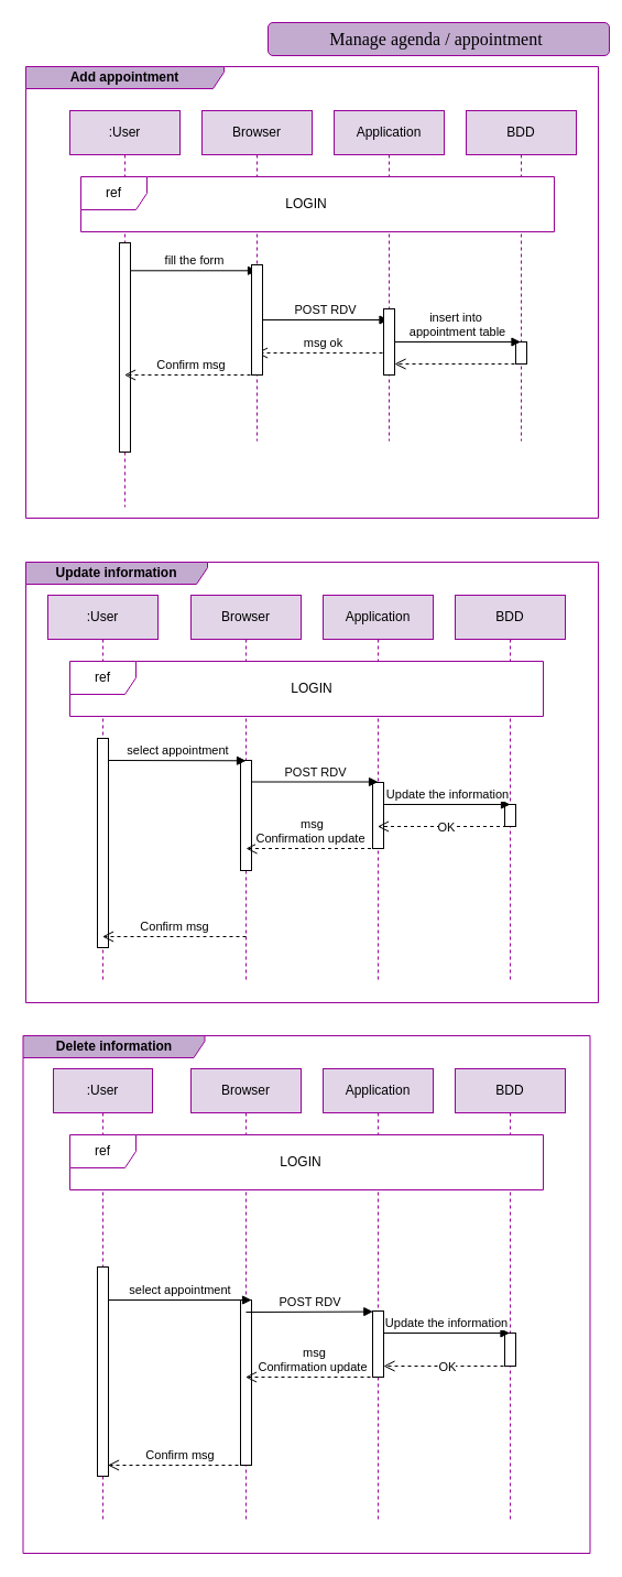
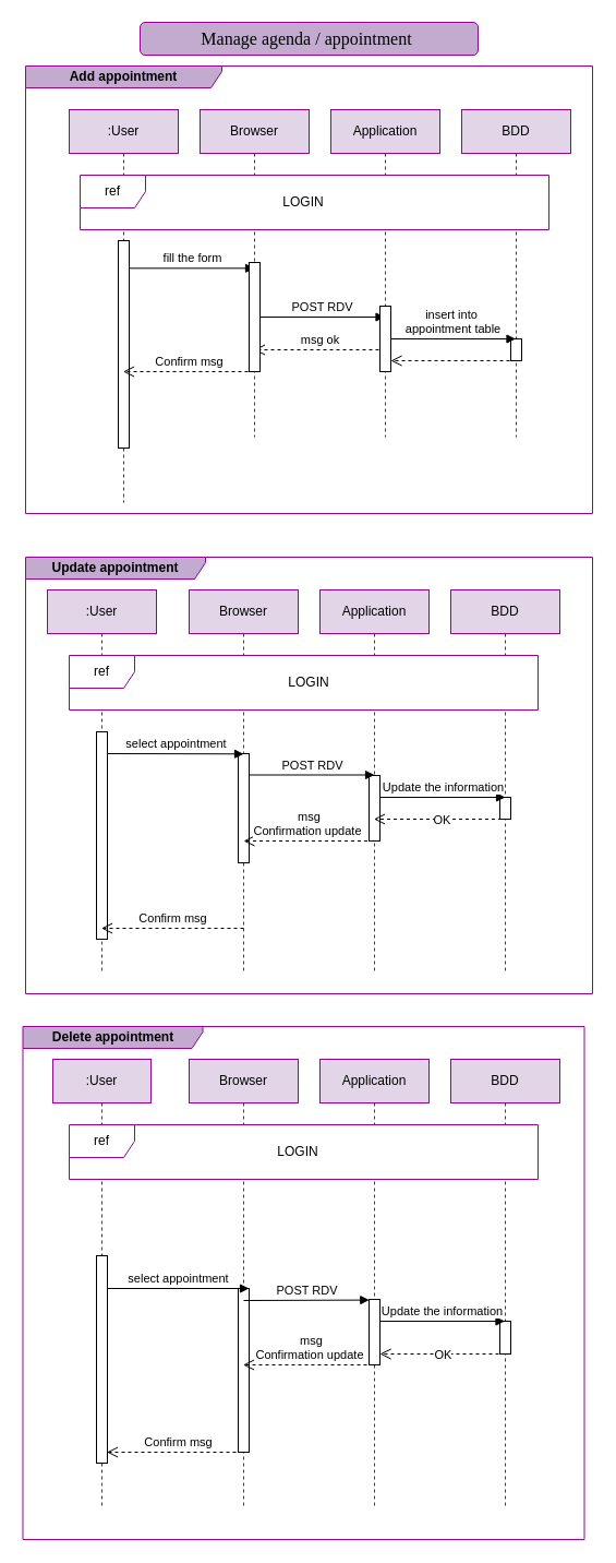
  <mxCell id="0" />
  <mxCell id="1" parent="0" />
- <mxCell id="2" value="&lt;font style=&quot;font-size: 16px;&quot; face=&quot;Times New Roman&quot;&gt;Manage agenda / appointment&amp;nbsp;&lt;/font&gt;" style="rounded=1;whiteSpace=wrap;html=1;fillColor=#C3ABD0;strokeColor=#990099;" vertex="1" parent="1"><mxGeometry x="243" y="20" width="310" height="30" as="geometry" /></mxCell>
+ <mxCell id="2" value="&lt;font style=&quot;font-size: 16px;&quot; face=&quot;Times New Roman&quot;&gt;Manage agenda / appointment&amp;nbsp;&lt;/font&gt;" style="rounded=1;whiteSpace=wrap;html=1;fillColor=#C3ABD0;strokeColor=#990099;" vertex="1" parent="1"><mxGeometry x="128" y="20" width="310" height="30" as="geometry" /></mxCell>
  <mxCell id="3" value="&lt;b&gt;Add appointment&lt;/b&gt;" style="shape=umlFrame;whiteSpace=wrap;html=1;pointerEvents=0;width=180;height=20;fillColor=#C3ABD0;strokeColor=#990099;" vertex="1" parent="1"><mxGeometry x="23" y="60" width="520" height="410" as="geometry" /></mxCell>
  <mxCell id="4" value=":User" style="shape=umlLifeline;perimeter=lifelinePerimeter;whiteSpace=wrap;html=1;container=0;dropTarget=0;collapsible=0;recursiveResize=0;outlineConnect=0;portConstraint=eastwest;newEdgeStyle={&quot;edgeStyle&quot;:&quot;elbowEdgeStyle&quot;,&quot;elbow&quot;:&quot;vertical&quot;,&quot;curved&quot;:0,&quot;rounded&quot;:0};fillColor=#e1d5e7;strokeColor=#990099;gradientColor=none;" vertex="1" parent="1"><mxGeometry x="63" y="100" width="100" height="360" as="geometry" /></mxCell>
  <mxCell id="5" value="" style="html=1;points=[];perimeter=orthogonalPerimeter;outlineConnect=0;targetShapes=umlLifeline;portConstraint=eastwest;newEdgeStyle={&quot;edgeStyle&quot;:&quot;elbowEdgeStyle&quot;,&quot;elbow&quot;:&quot;vertical&quot;,&quot;curved&quot;:0,&quot;rounded&quot;:0};" vertex="1" parent="4"><mxGeometry x="45" y="120" width="10" height="190" as="geometry" /></mxCell>
  <mxCell id="6" value="Browser" style="shape=umlLifeline;perimeter=lifelinePerimeter;whiteSpace=wrap;html=1;container=0;dropTarget=0;collapsible=0;recursiveResize=0;outlineConnect=0;portConstraint=eastwest;newEdgeStyle={&quot;edgeStyle&quot;:&quot;elbowEdgeStyle&quot;,&quot;elbow&quot;:&quot;vertical&quot;,&quot;curved&quot;:0,&quot;rounded&quot;:0};fillColor=#e1d5e7;strokeColor=#990099;gradientColor=none;" vertex="1" parent="1"><mxGeometry x="183" y="100" width="100" height="300" as="geometry" /></mxCell>
  <mxCell id="7" value="fill the form" style="html=1;verticalAlign=bottom;endArrow=block;curved=0;rounded=0;entryX=0.5;entryY=0.053;entryDx=0;entryDy=0;entryPerimeter=0;" edge="1" parent="1" source="5" target="17"><mxGeometry width="80" relative="1" as="geometry"><mxPoint x="123" y="240" as="sourcePoint" /><mxPoint x="203" y="240" as="targetPoint" /></mxGeometry></mxCell>
  <mxCell id="8" value="Application" style="shape=umlLifeline;perimeter=lifelinePerimeter;whiteSpace=wrap;html=1;container=0;dropTarget=0;collapsible=0;recursiveResize=0;outlineConnect=0;portConstraint=eastwest;newEdgeStyle={&quot;edgeStyle&quot;:&quot;elbowEdgeStyle&quot;,&quot;elbow&quot;:&quot;vertical&quot;,&quot;curved&quot;:0,&quot;rounded&quot;:0};fillColor=#e1d5e7;strokeColor=#990099;gradientColor=none;" vertex="1" parent="1"><mxGeometry x="303" y="100" width="100" height="300" as="geometry" /></mxCell>
  <mxCell id="9" value="BDD" style="shape=umlLifeline;perimeter=lifelinePerimeter;whiteSpace=wrap;html=1;container=0;dropTarget=0;collapsible=0;recursiveResize=0;outlineConnect=0;portConstraint=eastwest;newEdgeStyle={&quot;edgeStyle&quot;:&quot;elbowEdgeStyle&quot;,&quot;elbow&quot;:&quot;vertical&quot;,&quot;curved&quot;:0,&quot;rounded&quot;:0};fillColor=#e1d5e7;strokeColor=#990099;gradientColor=none;" vertex="1" parent="1"><mxGeometry x="423" y="100" width="100" height="300" as="geometry" /></mxCell>
  <mxCell id="10" value="" style="html=1;points=[];perimeter=orthogonalPerimeter;outlineConnect=0;targetShapes=umlLifeline;portConstraint=eastwest;newEdgeStyle={&quot;edgeStyle&quot;:&quot;elbowEdgeStyle&quot;,&quot;elbow&quot;:&quot;vertical&quot;,&quot;curved&quot;:0,&quot;rounded&quot;:0};" vertex="1" parent="9"><mxGeometry x="45" y="210" width="10" height="20" as="geometry" /></mxCell>
  <mxCell id="11" value="POST RDV" style="html=1;verticalAlign=bottom;endArrow=block;curved=0;rounded=0;" edge="1" parent="1" source="17" target="8"><mxGeometry width="80" relative="1" as="geometry"><mxPoint x="237.879" y="260" as="sourcePoint" /><mxPoint x="318.12" y="260" as="targetPoint" /></mxGeometry></mxCell>
  <mxCell id="12" value="insert into&amp;nbsp;&lt;div&gt;appointment table&lt;/div&gt;" style="html=1;verticalAlign=bottom;endArrow=block;curved=0;rounded=0;" edge="1" parent="1" source="19" target="9"><mxGeometry width="80" relative="1" as="geometry"><mxPoint x="363" y="270" as="sourcePoint" /><mxPoint x="443" y="270" as="targetPoint" /></mxGeometry></mxCell>
  <mxCell id="13" value="msg ok" style="html=1;verticalAlign=bottom;endArrow=open;dashed=1;endSize=8;curved=0;rounded=0;" edge="1" parent="1" target="6"><mxGeometry relative="1" as="geometry"><mxPoint x="353" y="320" as="sourcePoint" /><mxPoint x="273" y="320" as="targetPoint" /></mxGeometry></mxCell>
  <mxCell id="14" value="ok" style="html=1;verticalAlign=bottom;endArrow=open;dashed=1;endSize=8;curved=0;rounded=0;" edge="1" parent="1" source="19" target="8"><mxGeometry relative="1" as="geometry"><mxPoint x="473" y="309.63" as="sourcePoint" /><mxPoint x="393" y="309.63" as="targetPoint" /></mxGeometry></mxCell>
  <mxCell id="15" value="Confirm msg" style="html=1;verticalAlign=bottom;endArrow=open;dashed=1;endSize=8;curved=0;rounded=0;" edge="1" parent="1" target="4"><mxGeometry x="-0.002" relative="1" as="geometry"><mxPoint x="233" y="340" as="sourcePoint" /><mxPoint x="153" y="340" as="targetPoint" /><mxPoint as="offset" /></mxGeometry></mxCell>
  <mxCell id="16" value="" style="html=1;verticalAlign=bottom;endArrow=block;curved=0;rounded=0;" edge="1" parent="1" target="17"><mxGeometry width="80" relative="1" as="geometry"><mxPoint x="237.879" y="260" as="sourcePoint" /><mxPoint x="353" y="260" as="targetPoint" /></mxGeometry></mxCell>
  <mxCell id="17" value="" style="html=1;points=[];perimeter=orthogonalPerimeter;outlineConnect=0;targetShapes=umlLifeline;portConstraint=eastwest;newEdgeStyle={&quot;edgeStyle&quot;:&quot;elbowEdgeStyle&quot;,&quot;elbow&quot;:&quot;vertical&quot;,&quot;curved&quot;:0,&quot;rounded&quot;:0};" vertex="1" parent="1"><mxGeometry x="228" y="240" width="10" height="100" as="geometry" /></mxCell>
  <mxCell id="18" value="" style="html=1;verticalAlign=bottom;endArrow=open;dashed=1;endSize=8;curved=0;rounded=0;" edge="1" parent="1"><mxGeometry relative="1" as="geometry"><mxPoint x="473" y="330" as="sourcePoint" /><mxPoint x="358" y="330" as="targetPoint" /></mxGeometry></mxCell>
  <mxCell id="19" value="" style="html=1;points=[];perimeter=orthogonalPerimeter;outlineConnect=0;targetShapes=umlLifeline;portConstraint=eastwest;newEdgeStyle={&quot;edgeStyle&quot;:&quot;elbowEdgeStyle&quot;,&quot;elbow&quot;:&quot;vertical&quot;,&quot;curved&quot;:0,&quot;rounded&quot;:0};" vertex="1" parent="1"><mxGeometry x="348" y="280" width="10" height="60" as="geometry" /></mxCell>
  <mxCell id="20" value="ref" style="shape=umlFrame;whiteSpace=wrap;html=1;pointerEvents=0;swimlaneFillColor=default;strokeColor=#990099;" vertex="1" parent="1"><mxGeometry x="73" y="160" width="430" height="50" as="geometry" /></mxCell>
  <mxCell id="21" value="LOGIN" style="text;html=1;align=center;verticalAlign=middle;whiteSpace=wrap;rounded=0;" vertex="1" parent="1"><mxGeometry x="248" y="170" width="60" height="30" as="geometry" /></mxCell>
- <mxCell id="22" value="&lt;b&gt;Update information&lt;/b&gt;" style="shape=umlFrame;whiteSpace=wrap;html=1;pointerEvents=0;width=165;height=20;fillColor=#C3ABD0;strokeColor=#990099;" vertex="1" parent="1"><mxGeometry x="23" y="510" width="520" height="400" as="geometry" /></mxCell>
+ <mxCell id="22" value="&lt;b&gt;Update appointment&lt;/b&gt;" style="shape=umlFrame;whiteSpace=wrap;html=1;pointerEvents=0;width=165;height=20;fillColor=#C3ABD0;strokeColor=#990099;" vertex="1" parent="1"><mxGeometry x="23" y="510" width="520" height="400" as="geometry" /></mxCell>
  <mxCell id="23" value=":User" style="shape=umlLifeline;perimeter=lifelinePerimeter;whiteSpace=wrap;html=1;container=0;dropTarget=0;collapsible=0;recursiveResize=0;outlineConnect=0;portConstraint=eastwest;newEdgeStyle={&quot;edgeStyle&quot;:&quot;elbowEdgeStyle&quot;,&quot;elbow&quot;:&quot;vertical&quot;,&quot;curved&quot;:0,&quot;rounded&quot;:0};fillColor=#e1d5e7;strokeColor=#990099;gradientColor=none;" vertex="1" parent="1"><mxGeometry x="43" y="540" width="100" height="350" as="geometry" /></mxCell>
  <mxCell id="24" value="" style="html=1;points=[];perimeter=orthogonalPerimeter;outlineConnect=0;targetShapes=umlLifeline;portConstraint=eastwest;newEdgeStyle={&quot;edgeStyle&quot;:&quot;elbowEdgeStyle&quot;,&quot;elbow&quot;:&quot;vertical&quot;,&quot;curved&quot;:0,&quot;rounded&quot;:0};" vertex="1" parent="23"><mxGeometry x="45" y="130" width="10" height="190" as="geometry" /></mxCell>
  <mxCell id="25" value="Browser" style="shape=umlLifeline;perimeter=lifelinePerimeter;whiteSpace=wrap;html=1;container=0;dropTarget=0;collapsible=0;recursiveResize=0;outlineConnect=0;portConstraint=eastwest;newEdgeStyle={&quot;edgeStyle&quot;:&quot;elbowEdgeStyle&quot;,&quot;elbow&quot;:&quot;vertical&quot;,&quot;curved&quot;:0,&quot;rounded&quot;:0};fillColor=#e1d5e7;strokeColor=#990099;gradientColor=none;" vertex="1" parent="1"><mxGeometry x="173" y="540" width="100" height="350" as="geometry" /></mxCell>
  <mxCell id="26" value="" style="html=1;points=[];perimeter=orthogonalPerimeter;outlineConnect=0;targetShapes=umlLifeline;portConstraint=eastwest;newEdgeStyle={&quot;edgeStyle&quot;:&quot;elbowEdgeStyle&quot;,&quot;elbow&quot;:&quot;vertical&quot;,&quot;curved&quot;:0,&quot;rounded&quot;:0};" vertex="1" parent="25"><mxGeometry x="45" y="150" width="10" height="100" as="geometry" /></mxCell>
  <mxCell id="27" value="select appointment" style="html=1;verticalAlign=bottom;endArrow=block;curved=0;rounded=0;entryX=0.5;entryY=0.053;entryDx=0;entryDy=0;entryPerimeter=0;" edge="1" parent="1"><mxGeometry width="80" relative="1" as="geometry"><mxPoint x="98" y="690" as="sourcePoint" /><mxPoint x="223" y="690.3" as="targetPoint" /></mxGeometry></mxCell>
  <mxCell id="28" value="Application" style="shape=umlLifeline;perimeter=lifelinePerimeter;whiteSpace=wrap;html=1;container=0;dropTarget=0;collapsible=0;recursiveResize=0;outlineConnect=0;portConstraint=eastwest;newEdgeStyle={&quot;edgeStyle&quot;:&quot;elbowEdgeStyle&quot;,&quot;elbow&quot;:&quot;vertical&quot;,&quot;curved&quot;:0,&quot;rounded&quot;:0};fillColor=#e1d5e7;strokeColor=#990099;gradientColor=none;" vertex="1" parent="1"><mxGeometry x="293" y="540" width="100" height="350" as="geometry" /></mxCell>
  <mxCell id="29" value="" style="html=1;points=[];perimeter=orthogonalPerimeter;outlineConnect=0;targetShapes=umlLifeline;portConstraint=eastwest;newEdgeStyle={&quot;edgeStyle&quot;:&quot;elbowEdgeStyle&quot;,&quot;elbow&quot;:&quot;vertical&quot;,&quot;curved&quot;:0,&quot;rounded&quot;:0};" vertex="1" parent="28"><mxGeometry x="45" y="170" width="10" height="60" as="geometry" /></mxCell>
  <mxCell id="30" value="BDD" style="shape=umlLifeline;perimeter=lifelinePerimeter;whiteSpace=wrap;html=1;container=0;dropTarget=0;collapsible=0;recursiveResize=0;outlineConnect=0;portConstraint=eastwest;newEdgeStyle={&quot;edgeStyle&quot;:&quot;elbowEdgeStyle&quot;,&quot;elbow&quot;:&quot;vertical&quot;,&quot;curved&quot;:0,&quot;rounded&quot;:0};fillColor=#e1d5e7;strokeColor=#990099;gradientColor=none;" vertex="1" parent="1"><mxGeometry x="413" y="540" width="100" height="350" as="geometry" /></mxCell>
  <mxCell id="31" value="" style="html=1;points=[];perimeter=orthogonalPerimeter;outlineConnect=0;targetShapes=umlLifeline;portConstraint=eastwest;newEdgeStyle={&quot;edgeStyle&quot;:&quot;elbowEdgeStyle&quot;,&quot;elbow&quot;:&quot;vertical&quot;,&quot;curved&quot;:0,&quot;rounded&quot;:0};" vertex="1" parent="30"><mxGeometry x="45" y="190" width="10" height="20" as="geometry" /></mxCell>
  <mxCell id="32" value="Confirm msg" style="html=1;verticalAlign=bottom;endArrow=open;dashed=1;endSize=8;curved=0;rounded=0;" edge="1" parent="1"><mxGeometry x="-0.002" relative="1" as="geometry"><mxPoint x="223" y="850" as="sourcePoint" /><mxPoint x="92.5" y="850" as="targetPoint" /><mxPoint as="offset" /></mxGeometry></mxCell>
- <mxCell id="33" value="&lt;b&gt;Delete information&lt;/b&gt;" style="shape=umlFrame;whiteSpace=wrap;html=1;pointerEvents=0;width=165;height=20;fillColor=#C3ABD0;strokeColor=#990099;" vertex="1" parent="1"><mxGeometry x="20.5" y="940" width="515" height="470" as="geometry" /></mxCell>
+ <mxCell id="33" value="&lt;b&gt;Delete appointment&lt;/b&gt;" style="shape=umlFrame;whiteSpace=wrap;html=1;pointerEvents=0;width=165;height=20;fillColor=#C3ABD0;strokeColor=#990099;" vertex="1" parent="1"><mxGeometry x="20.5" y="940" width="515" height="470" as="geometry" /></mxCell>
  <mxCell id="34" value=":User" style="shape=umlLifeline;perimeter=lifelinePerimeter;whiteSpace=wrap;html=1;container=0;dropTarget=0;collapsible=0;recursiveResize=0;outlineConnect=0;portConstraint=eastwest;newEdgeStyle={&quot;edgeStyle&quot;:&quot;elbowEdgeStyle&quot;,&quot;elbow&quot;:&quot;vertical&quot;,&quot;curved&quot;:0,&quot;rounded&quot;:0};fillColor=#e1d5e7;strokeColor=#990099;gradientColor=none;" vertex="1" parent="1"><mxGeometry x="48" y="970" width="90" height="410" as="geometry" /></mxCell>
  <mxCell id="35" value="" style="html=1;points=[];perimeter=orthogonalPerimeter;outlineConnect=0;targetShapes=umlLifeline;portConstraint=eastwest;newEdgeStyle={&quot;edgeStyle&quot;:&quot;elbowEdgeStyle&quot;,&quot;elbow&quot;:&quot;vertical&quot;,&quot;curved&quot;:0,&quot;rounded&quot;:0};" vertex="1" parent="34"><mxGeometry x="40" y="180" width="10" height="190" as="geometry" /></mxCell>
  <mxCell id="36" value="Confirm msg" style="html=1;verticalAlign=bottom;endArrow=open;dashed=1;endSize=8;curved=0;rounded=0;" edge="1" parent="34"><mxGeometry x="-0.002" relative="1" as="geometry"><mxPoint x="180" y="360" as="sourcePoint" /><mxPoint x="49.5" y="360" as="targetPoint" /><mxPoint as="offset" /></mxGeometry></mxCell>
  <mxCell id="37" value="Browser" style="shape=umlLifeline;perimeter=lifelinePerimeter;whiteSpace=wrap;html=1;container=0;dropTarget=0;collapsible=0;recursiveResize=0;outlineConnect=0;portConstraint=eastwest;newEdgeStyle={&quot;edgeStyle&quot;:&quot;elbowEdgeStyle&quot;,&quot;elbow&quot;:&quot;vertical&quot;,&quot;curved&quot;:0,&quot;rounded&quot;:0};fillColor=#e1d5e7;strokeColor=#990099;gradientColor=none;" vertex="1" parent="1"><mxGeometry x="173" y="970" width="100" height="410" as="geometry" /></mxCell>
  <mxCell id="38" value="" style="html=1;points=[];perimeter=orthogonalPerimeter;outlineConnect=0;targetShapes=umlLifeline;portConstraint=eastwest;newEdgeStyle={&quot;edgeStyle&quot;:&quot;elbowEdgeStyle&quot;,&quot;elbow&quot;:&quot;vertical&quot;,&quot;curved&quot;:0,&quot;rounded&quot;:0};" vertex="1" parent="37"><mxGeometry x="45" y="210" width="10" height="150" as="geometry" /></mxCell>
  <mxCell id="39" value="Application" style="shape=umlLifeline;perimeter=lifelinePerimeter;whiteSpace=wrap;html=1;container=0;dropTarget=0;collapsible=0;recursiveResize=0;outlineConnect=0;portConstraint=eastwest;newEdgeStyle={&quot;edgeStyle&quot;:&quot;elbowEdgeStyle&quot;,&quot;elbow&quot;:&quot;vertical&quot;,&quot;curved&quot;:0,&quot;rounded&quot;:0};fillColor=#e1d5e7;strokeColor=#990099;gradientColor=none;" vertex="1" parent="1"><mxGeometry x="293" y="970" width="100" height="410" as="geometry" /></mxCell>
  <mxCell id="40" value="" style="html=1;points=[];perimeter=orthogonalPerimeter;outlineConnect=0;targetShapes=umlLifeline;portConstraint=eastwest;newEdgeStyle={&quot;edgeStyle&quot;:&quot;elbowEdgeStyle&quot;,&quot;elbow&quot;:&quot;vertical&quot;,&quot;curved&quot;:0,&quot;rounded&quot;:0};" vertex="1" parent="39"><mxGeometry x="45" y="220" width="10" height="60" as="geometry" /></mxCell>
  <mxCell id="41" value="BDD" style="shape=umlLifeline;perimeter=lifelinePerimeter;whiteSpace=wrap;html=1;container=0;dropTarget=0;collapsible=0;recursiveResize=0;outlineConnect=0;portConstraint=eastwest;newEdgeStyle={&quot;edgeStyle&quot;:&quot;elbowEdgeStyle&quot;,&quot;elbow&quot;:&quot;vertical&quot;,&quot;curved&quot;:0,&quot;rounded&quot;:0};fillColor=#e1d5e7;strokeColor=#990099;gradientColor=none;" vertex="1" parent="1"><mxGeometry x="413" y="970" width="100" height="410" as="geometry" /></mxCell>
  <mxCell id="42" value="" style="html=1;points=[];perimeter=orthogonalPerimeter;outlineConnect=0;targetShapes=umlLifeline;portConstraint=eastwest;newEdgeStyle={&quot;edgeStyle&quot;:&quot;elbowEdgeStyle&quot;,&quot;elbow&quot;:&quot;vertical&quot;,&quot;curved&quot;:0,&quot;rounded&quot;:0};" vertex="1" parent="41"><mxGeometry x="45" y="240" width="10" height="30" as="geometry" /></mxCell>
  <mxCell id="43" value="ref" style="shape=umlFrame;whiteSpace=wrap;html=1;pointerEvents=0;swimlaneFillColor=default;strokeColor=#990099;" vertex="1" parent="1"><mxGeometry x="63" y="600" width="430" height="50" as="geometry" /></mxCell>
  <mxCell id="44" value="ref" style="shape=umlFrame;whiteSpace=wrap;html=1;pointerEvents=0;swimlaneFillColor=default;strokeColor=#990099;" vertex="1" parent="1"><mxGeometry x="63" y="1030" width="430" height="50" as="geometry" /></mxCell>
  <mxCell id="45" value="LOGIN" style="text;html=1;align=center;verticalAlign=middle;whiteSpace=wrap;rounded=0;" vertex="1" parent="1"><mxGeometry x="253" y="610" width="60" height="30" as="geometry" /></mxCell>
  <mxCell id="46" value="LOGIN" style="text;html=1;align=center;verticalAlign=middle;whiteSpace=wrap;rounded=0;" vertex="1" parent="1"><mxGeometry x="243" y="1040" width="60" height="30" as="geometry" /></mxCell>
  <mxCell id="47" value="POST RDV" style="html=1;verticalAlign=bottom;endArrow=block;curved=0;rounded=0;" edge="1" parent="1"><mxGeometry width="80" relative="1" as="geometry"><mxPoint x="228" y="709.5" as="sourcePoint" /><mxPoint x="343" y="709.5" as="targetPoint" /></mxGeometry></mxCell>
  <mxCell id="48" value="&lt;div&gt;msg&lt;/div&gt;Confirmation update&amp;nbsp;" style="html=1;verticalAlign=bottom;endArrow=open;dashed=1;endSize=8;curved=0;rounded=0;entryX=0.5;entryY=0.8;entryDx=0;entryDy=0;entryPerimeter=0;" edge="1" parent="1" source="28" target="26"><mxGeometry relative="1" as="geometry"><mxPoint x="313" y="770" as="sourcePoint" /><mxPoint x="233" y="770" as="targetPoint" /></mxGeometry></mxCell>
  <mxCell id="49" value="Update the information" style="html=1;verticalAlign=bottom;endArrow=block;curved=0;rounded=0;" edge="1" parent="1"><mxGeometry width="80" relative="1" as="geometry"><mxPoint x="348" y="730" as="sourcePoint" /><mxPoint x="463" y="730" as="targetPoint" /></mxGeometry></mxCell>
  <mxCell id="50" value="OK" style="html=1;verticalAlign=bottom;endArrow=open;dashed=1;endSize=8;curved=0;rounded=0;" edge="1" parent="1" target="28"><mxGeometry x="0.016" y="10" relative="1" as="geometry"><mxPoint x="465.5" y="750" as="sourcePoint" /><mxPoint x="385.5" y="750" as="targetPoint" /><mxPoint x="1" as="offset" /></mxGeometry></mxCell>
  <mxCell id="51" value="OK" style="html=1;verticalAlign=bottom;endArrow=open;dashed=1;endSize=8;curved=0;rounded=0;" edge="1" parent="1"><mxGeometry x="0.016" y="10" relative="1" as="geometry"><mxPoint x="463" y="1240" as="sourcePoint" /><mxPoint x="348" y="1240" as="targetPoint" /><mxPoint x="1" as="offset" /></mxGeometry></mxCell>
  <mxCell id="52" value="POST RDV" style="html=1;verticalAlign=bottom;endArrow=block;curved=0;rounded=0;entryX=0.453;entryY=0.538;entryDx=0;entryDy=0;entryPerimeter=0;" edge="1" parent="1" target="39"><mxGeometry width="80" relative="1" as="geometry"><mxPoint x="223" y="1191" as="sourcePoint" /><mxPoint x="353" y="1189.5" as="targetPoint" /></mxGeometry></mxCell>
  <mxCell id="53" value="Update the information" style="html=1;verticalAlign=bottom;endArrow=block;curved=0;rounded=0;" edge="1" parent="1"><mxGeometry width="80" relative="1" as="geometry"><mxPoint x="348" y="1210" as="sourcePoint" /><mxPoint x="462.5" y="1210" as="targetPoint" /></mxGeometry></mxCell>
  <mxCell id="54" value="select appointment" style="html=1;verticalAlign=bottom;endArrow=block;curved=0;rounded=0;entryX=0.5;entryY=0.053;entryDx=0;entryDy=0;entryPerimeter=0;" edge="1" parent="1"><mxGeometry width="80" relative="1" as="geometry"><mxPoint x="98" y="1180" as="sourcePoint" /><mxPoint x="228" y="1180" as="targetPoint" /></mxGeometry></mxCell>
  <mxCell id="55" value="&lt;div&gt;msg&lt;/div&gt;Confirmation update&amp;nbsp;" style="html=1;verticalAlign=bottom;endArrow=open;dashed=1;endSize=8;curved=0;rounded=0;" edge="1" parent="1" target="37"><mxGeometry relative="1" as="geometry"><mxPoint x="348" y="1250" as="sourcePoint" /><mxPoint x="238" y="1250" as="targetPoint" /></mxGeometry></mxCell>
